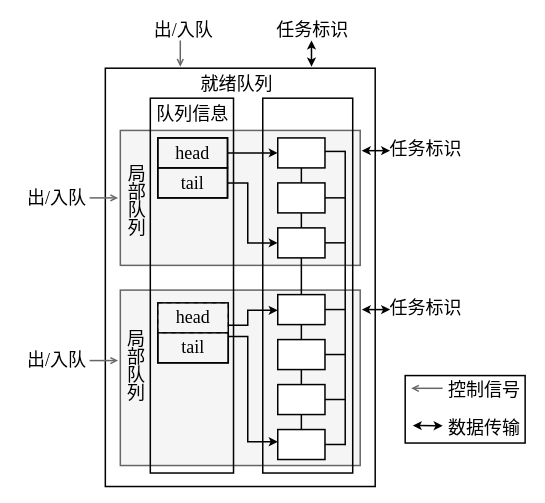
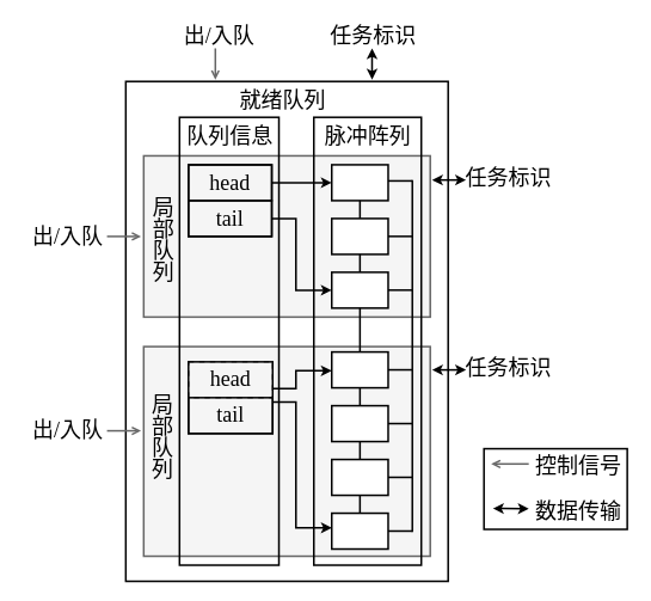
  <mxCell id="0" />
  <mxCell id="1" parent="0" />
  <mxCell id="2" value="" style="rounded=0;whiteSpace=wrap;html=1;strokeWidth=2;fillColor=none;" parent="1" vertex="1"><mxGeometry x="140" y="90" width="360" height="558" as="geometry" /></mxCell>
  <mxCell id="3" value="" style="rounded=0;whiteSpace=wrap;html=1;strokeWidth=2;fillColor=#f5f5f5;strokeColor=#666666;fontColor=#333333;" vertex="1" parent="1"><mxGeometry x="160" y="173" width="320" height="180" as="geometry" /></mxCell>
  <mxCell id="4" value="" style="rounded=0;whiteSpace=wrap;html=1;strokeWidth=2;fillColor=none;strokeColor=#000000;" vertex="1" parent="1"><mxGeometry x="210" y="183" width="93" height="80" as="geometry" /></mxCell>
  <mxCell id="5" value="" style="rounded=0;whiteSpace=wrap;html=1;strokeWidth=2;fillColor=#f5f5f5;strokeColor=#666666;fontColor=#333333;" vertex="1" parent="1"><mxGeometry x="160" y="386" width="320" height="234" as="geometry" /></mxCell>
  <mxCell id="6" value="" style="rounded=0;whiteSpace=wrap;html=1;strokeWidth=2;fillColor=none;" vertex="1" parent="1"><mxGeometry x="200" y="130" width="111" height="500" as="geometry" /></mxCell>
  <mxCell id="7" value="" style="group" vertex="1" connectable="0" parent="1"><mxGeometry x="210" y="403" width="94" height="80" as="geometry" /></mxCell>
  <mxCell id="8" value="&lt;font style=&quot;font-size: 24px;&quot; face=&quot;Times New Roman&quot;&gt;head&lt;/font&gt;" style="rounded=0;whiteSpace=wrap;html=1;strokeWidth=2;fillColor=none;strokeColor=#666666;dashed=1;container=0;" vertex="1" parent="7"><mxGeometry width="94" height="40" as="geometry" /></mxCell>
  <mxCell id="9" value="" style="rounded=0;whiteSpace=wrap;html=1;strokeWidth=2;fillColor=none;strokeColor=#000000;" vertex="1" parent="7"><mxGeometry width="94" height="80" as="geometry" /></mxCell>
  <mxCell id="10" value="&lt;font style=&quot;font-size: 24px;&quot; face=&quot;Times New Roman&quot;&gt;tail&lt;/font&gt;" style="rounded=0;whiteSpace=wrap;html=1;strokeWidth=2;fillColor=none;strokeColor=#000000;container=0;" vertex="1" parent="7"><mxGeometry y="40" width="94" height="40" as="geometry" /></mxCell>
  <mxCell id="11" value="" style="rounded=0;whiteSpace=wrap;html=1;strokeWidth=2;fillColor=none;" vertex="1" parent="1"><mxGeometry x="350" y="130" width="120" height="500" as="geometry" /></mxCell>
  <mxCell id="12" value="" style="rounded=0;whiteSpace=wrap;html=1;strokeWidth=2;" vertex="1" parent="1"><mxGeometry x="370" y="183" width="63" height="40" as="geometry" /></mxCell>
  <mxCell id="13" value="" style="rounded=0;whiteSpace=wrap;html=1;strokeWidth=2;" vertex="1" parent="1"><mxGeometry x="370" y="243" width="63" height="40" as="geometry" /></mxCell>
  <mxCell id="14" value="" style="rounded=0;whiteSpace=wrap;html=1;strokeWidth=2;" vertex="1" parent="1"><mxGeometry x="370" y="303" width="63" height="40" as="geometry" /></mxCell>
+ <mxCell id="15" value="&lt;font style=&quot;font-size: 24px;&quot; face=&quot;宋体&quot;&gt;脉冲阵列&lt;/font&gt;" style="text;html=1;align=center;verticalAlign=middle;resizable=0;points=[];autosize=1;strokeColor=none;fillColor=none;" vertex="1" parent="1"><mxGeometry x="350" y="131" width="120" height="40" as="geometry" /></mxCell>
  <mxCell id="16" value="" style="rounded=0;whiteSpace=wrap;html=1;strokeWidth=2;" vertex="1" parent="1"><mxGeometry x="370" y="392" width="63" height="40" as="geometry" /></mxCell>
  <mxCell id="17" value="" style="rounded=0;whiteSpace=wrap;html=1;strokeWidth=2;" vertex="1" parent="1"><mxGeometry x="370" y="452" width="63" height="40" as="geometry" /></mxCell>
  <mxCell id="18" value="" style="rounded=0;whiteSpace=wrap;html=1;strokeWidth=2;" vertex="1" parent="1"><mxGeometry x="370" y="512" width="63" height="40" as="geometry" /></mxCell>
  <mxCell id="19" value="" style="rounded=0;whiteSpace=wrap;html=1;strokeWidth=2;" vertex="1" parent="1"><mxGeometry x="370" y="572" width="63" height="40" as="geometry" /></mxCell>
  <mxCell id="20" value="" style="endArrow=none;html=1;rounded=0;strokeWidth=2;" edge="1" parent="1"><mxGeometry width="50" height="50" relative="1" as="geometry"><mxPoint x="460" y="593" as="sourcePoint" /><mxPoint x="460" y="200" as="targetPoint" /></mxGeometry></mxCell>
  <mxCell id="21" value="" style="endArrow=none;html=1;rounded=0;strokeWidth=2;entryX=0.5;entryY=1;entryDx=0;entryDy=0;exitX=0.5;exitY=0;exitDx=0;exitDy=0;" edge="1" parent="1" source="19" target="18"><mxGeometry width="50" height="50" relative="1" as="geometry"><mxPoint x="350" y="582" as="sourcePoint" /><mxPoint x="400" y="532" as="targetPoint" /></mxGeometry></mxCell>
  <mxCell id="22" value="" style="endArrow=none;html=1;rounded=0;strokeWidth=2;entryX=0.5;entryY=1;entryDx=0;entryDy=0;exitX=0.5;exitY=0;exitDx=0;exitDy=0;" edge="1" parent="1" source="18" target="17"><mxGeometry width="50" height="50" relative="1" as="geometry"><mxPoint x="401.44" y="522" as="sourcePoint" /><mxPoint x="401.44" y="502" as="targetPoint" /></mxGeometry></mxCell>
  <mxCell id="23" value="" style="endArrow=none;html=1;rounded=0;strokeWidth=2;entryX=0.5;entryY=1;entryDx=0;entryDy=0;exitX=0.5;exitY=0;exitDx=0;exitDy=0;" edge="1" parent="1" source="17" target="16"><mxGeometry width="50" height="50" relative="1" as="geometry"><mxPoint x="412" y="522" as="sourcePoint" /><mxPoint x="412" y="502" as="targetPoint" /></mxGeometry></mxCell>
  <mxCell id="24" value="" style="endArrow=none;html=1;rounded=0;strokeWidth=2;entryX=0.5;entryY=1;entryDx=0;entryDy=0;exitX=0.5;exitY=0;exitDx=0;exitDy=0;" edge="1" parent="1" source="16" target="14"><mxGeometry width="50" height="50" relative="1" as="geometry"><mxPoint x="412" y="363" as="sourcePoint" /><mxPoint x="412" y="343" as="targetPoint" /></mxGeometry></mxCell>
  <mxCell id="25" value="" style="endArrow=none;html=1;rounded=0;strokeWidth=2;entryX=0.5;entryY=1;entryDx=0;entryDy=0;exitX=0.5;exitY=0;exitDx=0;exitDy=0;" edge="1" parent="1" source="14" target="13"><mxGeometry width="50" height="50" relative="1" as="geometry"><mxPoint x="412" y="373" as="sourcePoint" /><mxPoint x="412" y="353" as="targetPoint" /></mxGeometry></mxCell>
  <mxCell id="26" value="" style="endArrow=none;html=1;rounded=0;strokeWidth=2;entryX=0.5;entryY=1;entryDx=0;entryDy=0;exitX=0.5;exitY=0;exitDx=0;exitDy=0;" edge="1" parent="1" source="13" target="12"><mxGeometry width="50" height="50" relative="1" as="geometry"><mxPoint x="412" y="253" as="sourcePoint" /><mxPoint x="412" y="233" as="targetPoint" /></mxGeometry></mxCell>
  <mxCell id="27" value="" style="endArrow=none;html=1;rounded=0;strokeWidth=2;exitX=1;exitY=0.5;exitDx=0;exitDy=0;" edge="1" parent="1"><mxGeometry width="50" height="50" relative="1" as="geometry"><mxPoint x="433" y="201" as="sourcePoint" /><mxPoint x="460" y="201" as="targetPoint" /></mxGeometry></mxCell>
  <mxCell id="28" value="" style="endArrow=none;html=1;rounded=0;strokeWidth=2;exitX=1;exitY=0.5;exitDx=0;exitDy=0;" edge="1" parent="1"><mxGeometry width="50" height="50" relative="1" as="geometry"><mxPoint x="433" y="262.93" as="sourcePoint" /><mxPoint x="460" y="262.93" as="targetPoint" /></mxGeometry></mxCell>
  <mxCell id="29" value="" style="endArrow=none;html=1;rounded=0;strokeWidth=2;exitX=1;exitY=0.5;exitDx=0;exitDy=0;" edge="1" parent="1"><mxGeometry width="50" height="50" relative="1" as="geometry"><mxPoint x="433" y="322.93" as="sourcePoint" /><mxPoint x="460" y="322.93" as="targetPoint" /></mxGeometry></mxCell>
  <mxCell id="30" value="" style="endArrow=none;html=1;rounded=0;strokeWidth=2;exitX=1;exitY=0.5;exitDx=0;exitDy=0;" edge="1" parent="1"><mxGeometry width="50" height="50" relative="1" as="geometry"><mxPoint x="433" y="411.93" as="sourcePoint" /><mxPoint x="460" y="411.93" as="targetPoint" /></mxGeometry></mxCell>
  <mxCell id="31" value="" style="endArrow=none;html=1;rounded=0;strokeWidth=2;exitX=1;exitY=0.5;exitDx=0;exitDy=0;" edge="1" parent="1"><mxGeometry width="50" height="50" relative="1" as="geometry"><mxPoint x="433" y="471.93" as="sourcePoint" /><mxPoint x="460" y="471.93" as="targetPoint" /></mxGeometry></mxCell>
  <mxCell id="32" value="" style="endArrow=none;html=1;rounded=0;strokeWidth=2;exitX=1;exitY=0.5;exitDx=0;exitDy=0;" edge="1" parent="1"><mxGeometry width="50" height="50" relative="1" as="geometry"><mxPoint x="433" y="531.93" as="sourcePoint" /><mxPoint x="460" y="531.93" as="targetPoint" /></mxGeometry></mxCell>
  <mxCell id="33" value="" style="endArrow=none;html=1;rounded=0;strokeWidth=2;exitX=1;exitY=0.5;exitDx=0;exitDy=0;" edge="1" parent="1"><mxGeometry width="50" height="50" relative="1" as="geometry"><mxPoint x="433" y="591.93" as="sourcePoint" /><mxPoint x="460" y="591.93" as="targetPoint" /></mxGeometry></mxCell>
  <mxCell id="34" value="" style="endArrow=classic;html=1;rounded=0;strokeWidth=2;entryX=0;entryY=0.5;entryDx=0;entryDy=0;edgeStyle=orthogonalEdgeStyle;exitX=1;exitY=0.25;exitDx=0;exitDy=0;" edge="1" parent="1" source="4" target="12"><mxGeometry width="50" height="50" relative="1" as="geometry"><mxPoint x="160" y="203" as="sourcePoint" /><mxPoint x="210" y="143" as="targetPoint" /><Array as="points" /></mxGeometry></mxCell>
  <mxCell id="35" value="" style="endArrow=classic;html=1;rounded=0;strokeWidth=2;entryX=0;entryY=0.5;entryDx=0;entryDy=0;edgeStyle=orthogonalEdgeStyle;exitX=1;exitY=0.75;exitDx=0;exitDy=0;" edge="1" parent="1" source="4" target="14"><mxGeometry width="50" height="50" relative="1" as="geometry"><mxPoint x="170" y="213" as="sourcePoint" /><mxPoint x="380" y="213" as="targetPoint" /><Array as="points"><mxPoint x="330" y="243" /><mxPoint x="330" y="323" /></Array></mxGeometry></mxCell>
  <mxCell id="36" value="" style="endArrow=classic;html=1;rounded=0;strokeWidth=2;edgeStyle=orthogonalEdgeStyle;exitX=1;exitY=0.25;exitDx=0;exitDy=0;" edge="1" parent="1"><mxGeometry width="50" height="50" relative="1" as="geometry"><mxPoint x="304" y="433" as="sourcePoint" /><mxPoint x="370" y="413" as="targetPoint" /><Array as="points"><mxPoint x="330" y="433" /><mxPoint x="330" y="413" /><mxPoint x="370" y="413" /></Array></mxGeometry></mxCell>
  <mxCell id="37" value="" style="endArrow=classic;html=1;rounded=0;strokeWidth=2;entryX=0.001;entryY=0.406;entryDx=0;entryDy=0;edgeStyle=orthogonalEdgeStyle;entryPerimeter=0;" edge="1" parent="1" target="19"><mxGeometry width="50" height="50" relative="1" as="geometry"><mxPoint x="304" y="448" as="sourcePoint" /><mxPoint x="380" y="418" as="targetPoint" /><Array as="points"><mxPoint x="330" y="448" /><mxPoint x="330" y="588" /></Array></mxGeometry></mxCell>
  <mxCell id="38" value="" style="endArrow=classic;startArrow=classic;html=1;rounded=0;strokeWidth=2;exitX=1.006;exitY=0.17;exitDx=0;exitDy=0;exitPerimeter=0;" edge="1" parent="1"><mxGeometry width="50" height="50" relative="1" as="geometry"><mxPoint x="482" y="200" as="sourcePoint" /><mxPoint x="520" y="200" as="targetPoint" /></mxGeometry></mxCell>
  <mxCell id="39" value="&lt;font style=&quot;font-size: 24px;&quot; face=&quot;宋体&quot;&gt;任务标识&lt;/font&gt;" style="text;html=1;align=center;verticalAlign=middle;resizable=0;points=[];autosize=1;strokeColor=none;fillColor=none;" vertex="1" parent="1"><mxGeometry x="507" y="178" width="120" height="40" as="geometry" /></mxCell>
  <mxCell id="40" value="&lt;font style=&quot;font-size: 24px;&quot; face=&quot;Times New Roman&quot;&gt;head&lt;/font&gt;" style="rounded=0;whiteSpace=wrap;html=1;strokeWidth=2;fillColor=none;strokeColor=#000000;container=0;" vertex="1" parent="1"><mxGeometry x="210" y="183" width="93" height="40" as="geometry" /></mxCell>
  <mxCell id="41" value="&lt;font style=&quot;font-size: 24px;&quot; face=&quot;Times New Roman&quot;&gt;tail&lt;/font&gt;" style="rounded=0;whiteSpace=wrap;html=1;strokeWidth=2;fillColor=none;strokeColor=#000000;container=0;" vertex="1" parent="1"><mxGeometry x="210" y="223" width="93" height="40" as="geometry" /></mxCell>
  <mxCell id="42" value="&lt;font style=&quot;font-size: 24px;&quot; face=&quot;宋体&quot;&gt;局部队列&lt;/font&gt;" style="text;html=1;align=center;verticalAlign=middle;resizable=0;points=[];autosize=1;strokeColor=none;fillColor=none;textDirection=vertical-lr;" vertex="1" parent="1"><mxGeometry x="119" y="263" width="120" height="40" as="geometry" /></mxCell>
  <mxCell id="43" value="&lt;font face=&quot;宋体&quot;&gt;&lt;span style=&quot;font-size: 24px;&quot;&gt;就绪队列&lt;/span&gt;&lt;/font&gt;" style="text;html=1;align=center;verticalAlign=middle;resizable=0;points=[];autosize=1;strokeColor=none;fillColor=none;" vertex="1" parent="1"><mxGeometry x="255" y="91" width="120" height="40" as="geometry" /></mxCell>
  <mxCell id="44" value="&lt;font style=&quot;font-size: 24px;&quot; face=&quot;宋体&quot;&gt;局部队列&lt;/font&gt;" style="text;html=1;align=center;verticalAlign=middle;resizable=0;points=[];autosize=1;strokeColor=none;fillColor=none;textDirection=vertical-lr;" vertex="1" parent="1"><mxGeometry x="118" y="483" width="120" height="40" as="geometry" /></mxCell>
  <mxCell id="45" value="" style="endArrow=open;html=1;rounded=0;strokeWidth=2;endFill=0;strokeColor=#666666;entryX=-0.006;entryY=0.368;entryDx=0;entryDy=0;entryPerimeter=0;" edge="1" parent="1"><mxGeometry width="50" height="50" relative="1" as="geometry"><mxPoint x="119" y="480" as="sourcePoint" /><mxPoint x="157" y="480" as="targetPoint" /></mxGeometry></mxCell>
  <mxCell id="46" value="&lt;font style=&quot;font-size: 24px;&quot; face=&quot;宋体&quot;&gt;出/入队&lt;/font&gt;" style="text;html=1;align=center;verticalAlign=middle;resizable=0;points=[];autosize=1;strokeColor=none;fillColor=none;" vertex="1" parent="1"><mxGeometry x="20" y="460" width="110" height="40" as="geometry" /></mxCell>
  <mxCell id="47" value="&lt;font style=&quot;font-size: 24px;&quot; face=&quot;宋体&quot;&gt;出/入队&lt;/font&gt;" style="text;html=1;align=center;verticalAlign=middle;resizable=0;points=[];autosize=1;strokeColor=none;fillColor=none;" vertex="1" parent="1"><mxGeometry x="189" y="20" width="110" height="40" as="geometry" /></mxCell>
  <mxCell id="48" value="&lt;font style=&quot;font-size: 24px;&quot; face=&quot;宋体&quot;&gt;任务标识&lt;/font&gt;" style="text;html=1;align=center;verticalAlign=middle;resizable=0;points=[];autosize=1;strokeColor=none;fillColor=none;" vertex="1" parent="1"><mxGeometry x="356" y="20" width="120" height="40" as="geometry" /></mxCell>
  <mxCell id="49" value="" style="endArrow=classic;startArrow=classic;html=1;rounded=0;strokeWidth=2;entryX=0.75;entryY=0;entryDx=0;entryDy=0;" edge="1" parent="1"><mxGeometry width="50" height="50" relative="1" as="geometry"><mxPoint x="415" y="53" as="sourcePoint" /><mxPoint x="415" y="88" as="targetPoint" /></mxGeometry></mxCell>
  <mxCell id="50" value="" style="endArrow=open;html=1;rounded=0;strokeWidth=2;endFill=0;strokeColor=#666666;entryX=0.368;entryY=-0.003;entryDx=0;entryDy=0;entryPerimeter=0;" edge="1" parent="1"><mxGeometry width="50" height="50" relative="1" as="geometry"><mxPoint x="240" y="53" as="sourcePoint" /><mxPoint x="240" y="88" as="targetPoint" /></mxGeometry></mxCell>
  <mxCell id="51" value="&lt;font style=&quot;font-size: 24px;&quot; face=&quot;宋体&quot;&gt;队列信息&lt;/font&gt;" style="text;html=1;align=center;verticalAlign=middle;resizable=0;points=[];autosize=1;strokeColor=none;fillColor=none;" vertex="1" parent="1"><mxGeometry x="195.5" y="131" width="120" height="40" as="geometry" /></mxCell>
  <mxCell id="52" value="" style="endArrow=open;html=1;rounded=0;strokeWidth=2;endFill=0;strokeColor=#666666;entryX=-0.006;entryY=0.368;entryDx=0;entryDy=0;entryPerimeter=0;" edge="1" parent="1"><mxGeometry width="50" height="50" relative="1" as="geometry"><mxPoint x="119" y="263" as="sourcePoint" /><mxPoint x="157" y="263" as="targetPoint" /></mxGeometry></mxCell>
  <mxCell id="53" value="&lt;font style=&quot;font-size: 24px;&quot; face=&quot;宋体&quot;&gt;出/入队&lt;/font&gt;" style="text;html=1;align=center;verticalAlign=middle;resizable=0;points=[];autosize=1;strokeColor=none;fillColor=none;" vertex="1" parent="1"><mxGeometry x="20" y="243" width="110" height="40" as="geometry" /></mxCell>
  <mxCell id="54" value="" style="endArrow=classic;startArrow=classic;html=1;rounded=0;strokeWidth=2;exitX=1.006;exitY=0.17;exitDx=0;exitDy=0;exitPerimeter=0;" edge="1" parent="1"><mxGeometry width="50" height="50" relative="1" as="geometry"><mxPoint x="482" y="412" as="sourcePoint" /><mxPoint x="520" y="412" as="targetPoint" /></mxGeometry></mxCell>
  <mxCell id="55" value="&lt;font style=&quot;font-size: 24px;&quot; face=&quot;宋体&quot;&gt;任务标识&lt;/font&gt;" style="text;html=1;align=center;verticalAlign=middle;resizable=0;points=[];autosize=1;strokeColor=none;fillColor=none;" vertex="1" parent="1"><mxGeometry x="507" y="390" width="120" height="40" as="geometry" /></mxCell>
  <mxCell id="56" value="" style="group" vertex="1" connectable="0" parent="1"><mxGeometry x="540" y="500" width="165" height="90" as="geometry" /></mxCell>
  <mxCell id="57" value="" style="rounded=0;whiteSpace=wrap;html=1;fillColor=none;strokeWidth=2;container=0;" vertex="1" parent="56"><mxGeometry width="160" height="90" as="geometry" /></mxCell>
  <mxCell id="58" value="" style="endArrow=open;html=1;rounded=0;strokeWidth=2;endFill=0;strokeColor=#666666;entryX=-0.006;entryY=0.368;entryDx=0;entryDy=0;entryPerimeter=0;" edge="1" parent="56"><mxGeometry width="50" height="50" relative="1" as="geometry"><mxPoint x="50" y="17" as="sourcePoint" /><mxPoint x="8" y="17" as="targetPoint" /></mxGeometry></mxCell>
  <mxCell id="59" value="" style="endArrow=classic;startArrow=classic;html=1;rounded=0;strokeWidth=2;exitX=1.006;exitY=0.17;exitDx=0;exitDy=0;exitPerimeter=0;" edge="1" parent="56"><mxGeometry width="50" height="50" relative="1" as="geometry"><mxPoint x="10" y="66.68" as="sourcePoint" /><mxPoint x="50" y="67" as="targetPoint" /></mxGeometry></mxCell>
  <mxCell id="60" value="&lt;font style=&quot;font-size: 24px;&quot; face=&quot;宋体&quot;&gt;控制信号&lt;/font&gt;" style="text;html=1;align=center;verticalAlign=middle;resizable=0;points=[];autosize=1;strokeColor=none;fillColor=none;container=0;" vertex="1" parent="56"><mxGeometry x="45" width="120" height="40" as="geometry" /></mxCell>
  <mxCell id="61" value="&lt;font style=&quot;font-size: 24px;&quot; face=&quot;宋体&quot;&gt;数据传输&lt;/font&gt;" style="text;html=1;align=center;verticalAlign=middle;resizable=0;points=[];autosize=1;strokeColor=none;fillColor=none;container=0;" vertex="1" parent="56"><mxGeometry x="45" y="50" width="120" height="40" as="geometry" /></mxCell>
